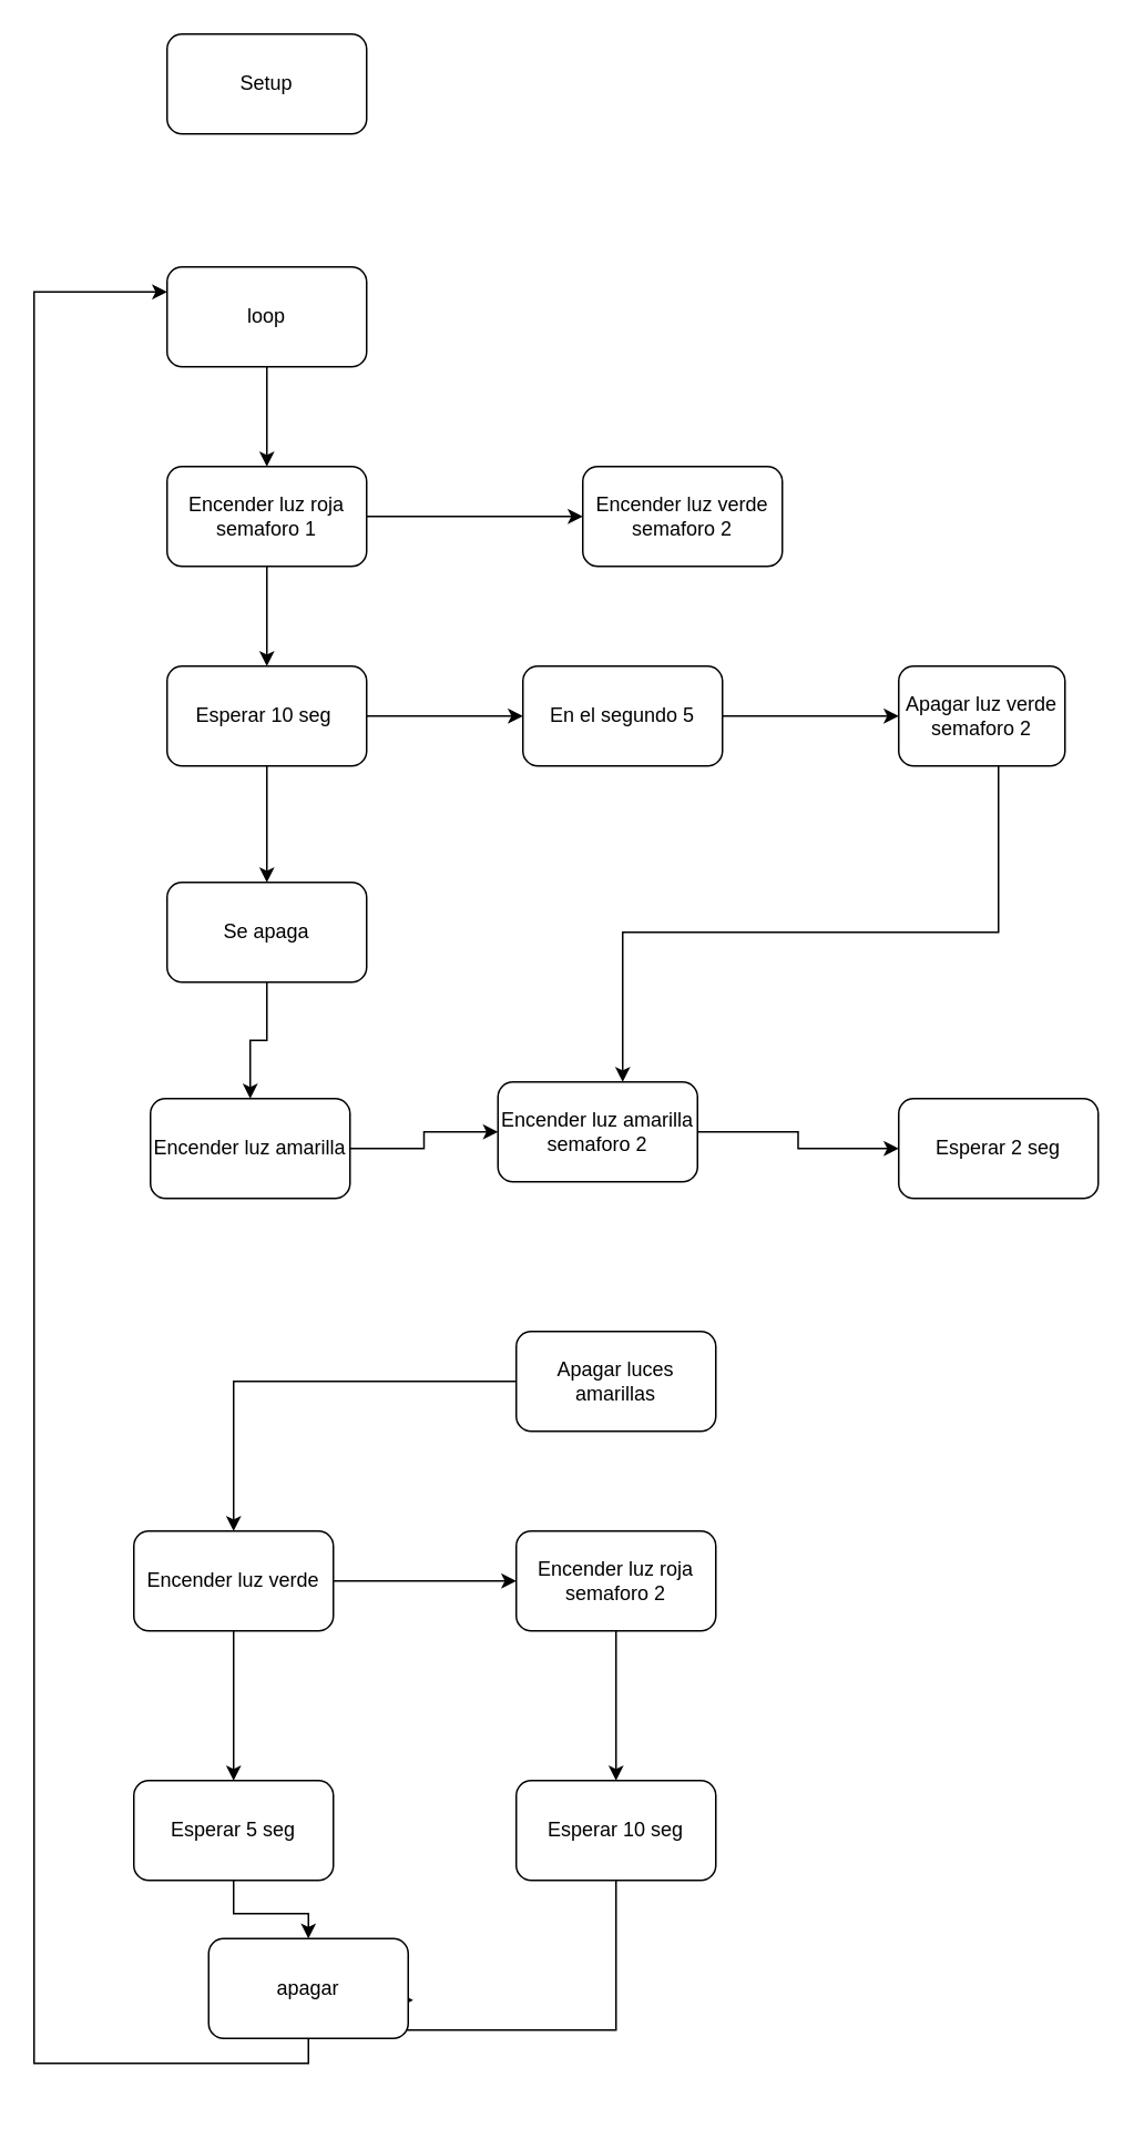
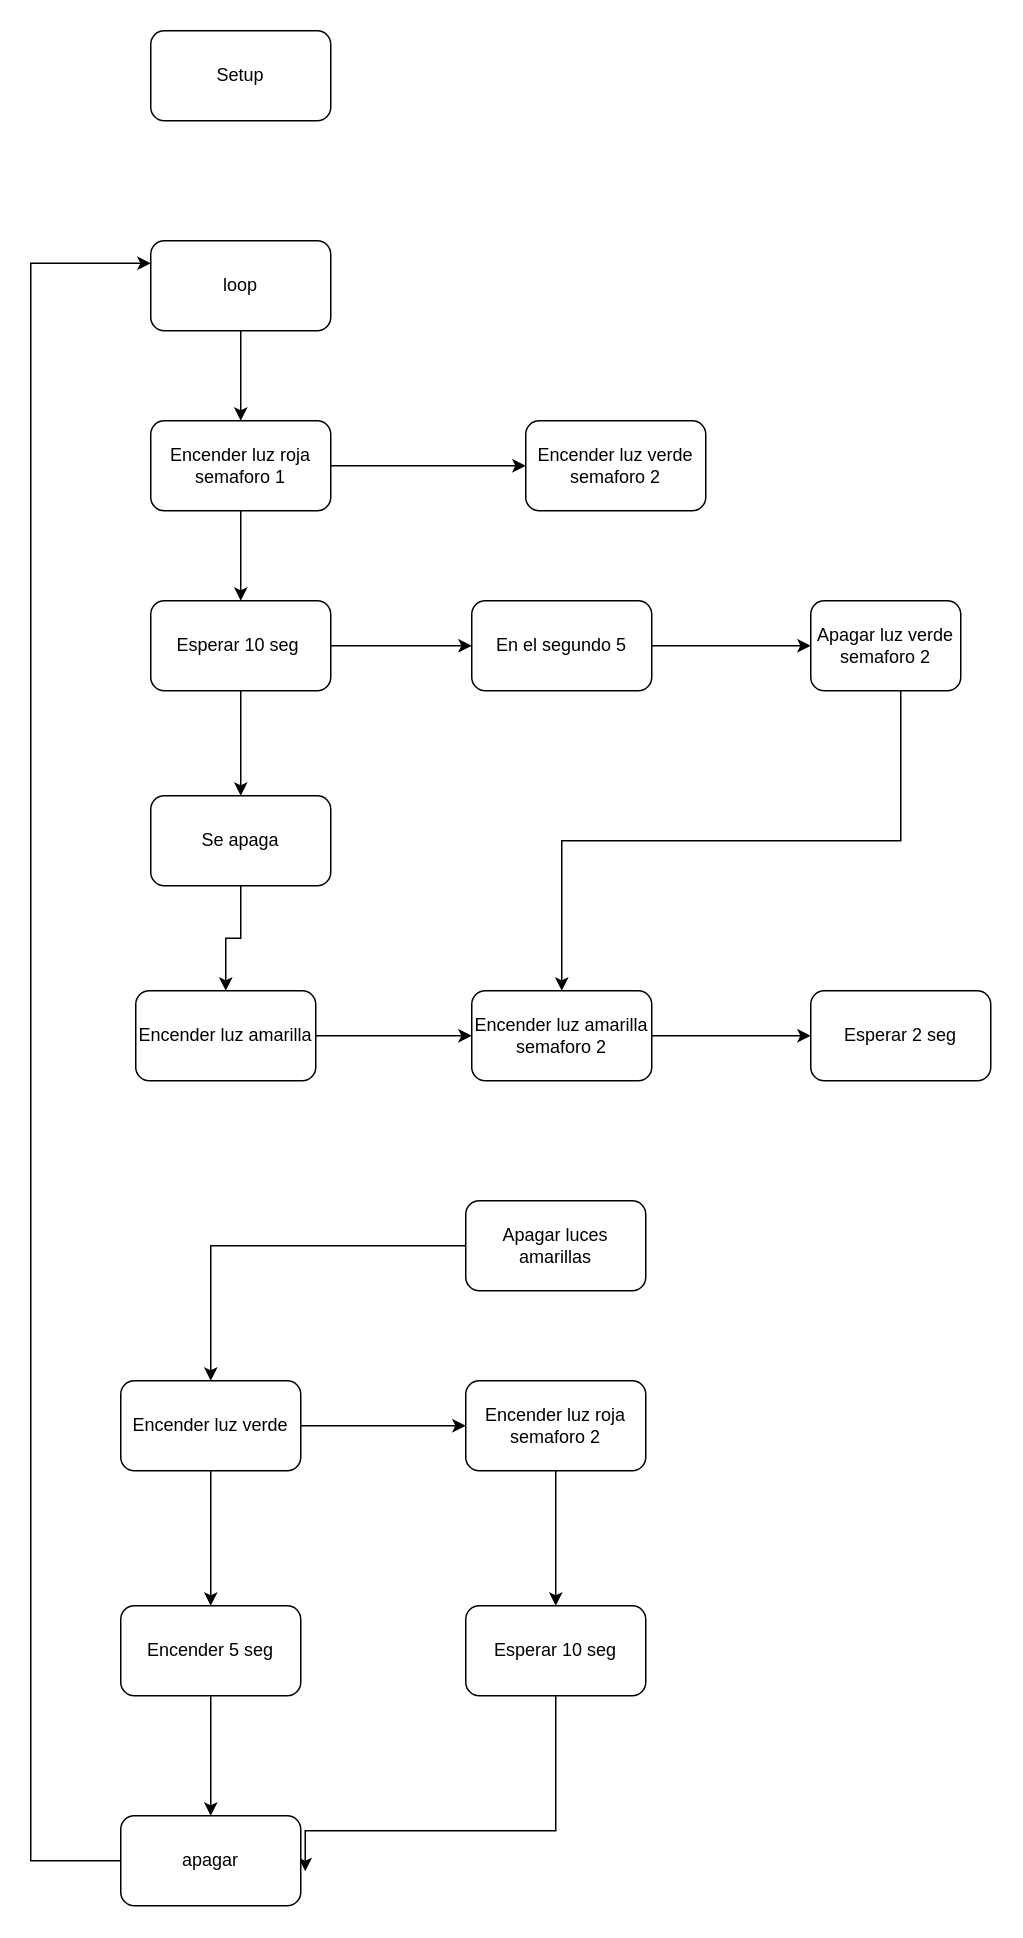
  <mxCell id="0" />
  <mxCell id="1" parent="0" />
  <mxCell id="2" value="Setup" style="rounded=1;whiteSpace=wrap;html=1;" vertex="1" parent="1"><mxGeometry x="100" y="20" width="120" height="60" as="geometry" /></mxCell>
  <mxCell id="3" style="edgeStyle=orthogonalEdgeStyle;rounded=0;orthogonalLoop=1;jettySize=auto;html=1;entryX=0.5;entryY=0;entryDx=0;entryDy=0;" edge="1" parent="1" source="4" target="7"><mxGeometry relative="1" as="geometry" /></mxCell>
  <mxCell id="4" value="loop" style="rounded=1;whiteSpace=wrap;html=1;" vertex="1" parent="1"><mxGeometry x="100" y="160" width="120" height="60" as="geometry" /></mxCell>
  <mxCell id="5" style="edgeStyle=orthogonalEdgeStyle;rounded=0;orthogonalLoop=1;jettySize=auto;html=1;entryX=0;entryY=0.5;entryDx=0;entryDy=0;" edge="1" parent="1" source="7" target="8"><mxGeometry relative="1" as="geometry" /></mxCell>
  <mxCell id="6" style="edgeStyle=orthogonalEdgeStyle;rounded=0;orthogonalLoop=1;jettySize=auto;html=1;entryX=0.5;entryY=0;entryDx=0;entryDy=0;" edge="1" parent="1" source="7" target="11"><mxGeometry relative="1" as="geometry" /></mxCell>
  <mxCell id="7" value="Encender luz roja semaforo 1" style="rounded=1;whiteSpace=wrap;html=1;" vertex="1" parent="1"><mxGeometry x="100" y="280" width="120" height="60" as="geometry" /></mxCell>
  <mxCell id="8" value="Encender luz verde semaforo 2" style="rounded=1;whiteSpace=wrap;html=1;" vertex="1" parent="1"><mxGeometry x="350" y="280" width="120" height="60" as="geometry" /></mxCell>
  <mxCell id="9" style="edgeStyle=orthogonalEdgeStyle;rounded=0;orthogonalLoop=1;jettySize=auto;html=1;entryX=0.5;entryY=0;entryDx=0;entryDy=0;" edge="1" parent="1" source="11" target="13"><mxGeometry relative="1" as="geometry" /></mxCell>
  <mxCell id="10" style="edgeStyle=orthogonalEdgeStyle;rounded=0;orthogonalLoop=1;jettySize=auto;html=1;entryX=0;entryY=0.5;entryDx=0;entryDy=0;" edge="1" parent="1" source="11" target="15"><mxGeometry relative="1" as="geometry" /></mxCell>
  <mxCell id="11" value="Esperar 10 seg&amp;nbsp;" style="rounded=1;whiteSpace=wrap;html=1;" vertex="1" parent="1"><mxGeometry x="100" y="400" width="120" height="60" as="geometry" /></mxCell>
  <mxCell id="12" style="edgeStyle=orthogonalEdgeStyle;rounded=0;orthogonalLoop=1;jettySize=auto;html=1;entryX=0.5;entryY=0;entryDx=0;entryDy=0;" edge="1" parent="1" source="13" target="19"><mxGeometry relative="1" as="geometry" /></mxCell>
  <mxCell id="13" value="Se apaga" style="rounded=1;whiteSpace=wrap;html=1;" vertex="1" parent="1"><mxGeometry x="100" y="530" width="120" height="60" as="geometry" /></mxCell>
  <mxCell id="14" style="edgeStyle=orthogonalEdgeStyle;rounded=0;orthogonalLoop=1;jettySize=auto;html=1;entryX=0;entryY=0.5;entryDx=0;entryDy=0;" edge="1" parent="1" source="15" target="17"><mxGeometry relative="1" as="geometry" /></mxCell>
  <mxCell id="15" value="En el segundo 5" style="rounded=1;whiteSpace=wrap;html=1;" vertex="1" parent="1"><mxGeometry x="314" y="400" width="120" height="60" as="geometry" /></mxCell>
  <mxCell id="16" style="edgeStyle=orthogonalEdgeStyle;rounded=0;orthogonalLoop=1;jettySize=auto;html=1;" edge="1" parent="1" source="17" target="21"><mxGeometry relative="1" as="geometry"><Array as="points"><mxPoint x="600" y="560" /><mxPoint x="374" y="560" /></Array></mxGeometry></mxCell>
  <mxCell id="17" value="Apagar luz verde semaforo 2" style="rounded=1;whiteSpace=wrap;html=1;" vertex="1" parent="1"><mxGeometry x="540" y="400" width="100" height="60" as="geometry" /></mxCell>
  <mxCell id="18" style="edgeStyle=orthogonalEdgeStyle;rounded=0;orthogonalLoop=1;jettySize=auto;html=1;entryX=0;entryY=0.5;entryDx=0;entryDy=0;" edge="1" parent="1" source="19" target="21"><mxGeometry relative="1" as="geometry" /></mxCell>
  <mxCell id="19" value="Encender luz amarilla" style="rounded=1;whiteSpace=wrap;html=1;" vertex="1" parent="1"><mxGeometry x="90" y="660" width="120" height="60" as="geometry" /></mxCell>
  <mxCell id="20" style="edgeStyle=orthogonalEdgeStyle;rounded=0;orthogonalLoop=1;jettySize=auto;html=1;entryX=0;entryY=0.5;entryDx=0;entryDy=0;" edge="1" parent="1" source="21" target="22"><mxGeometry relative="1" as="geometry" /></mxCell>
- <mxCell id="21" value="Encender luz amarilla semaforo 2" style="rounded=1;whiteSpace=wrap;html=1;" vertex="1" parent="1"><mxGeometry x="299" y="650" width="120" height="60" as="geometry" /></mxCell>
+ <mxCell id="21" value="Encender luz amarilla semaforo 2" style="rounded=1;whiteSpace=wrap;html=1;" vertex="1" parent="1"><mxGeometry x="314" y="660" width="120" height="60" as="geometry" /></mxCell>
  <mxCell id="22" value="Esperar 2 seg" style="rounded=1;whiteSpace=wrap;html=1;" vertex="1" parent="1"><mxGeometry x="540" y="660" width="120" height="60" as="geometry" /></mxCell>
  <mxCell id="23" style="edgeStyle=orthogonalEdgeStyle;rounded=0;orthogonalLoop=1;jettySize=auto;html=1;entryX=0.5;entryY=0;entryDx=0;entryDy=0;" edge="1" parent="1" source="24" target="27"><mxGeometry relative="1" as="geometry" /></mxCell>
  <mxCell id="24" value="Apagar luces amarillas" style="rounded=1;whiteSpace=wrap;html=1;" vertex="1" parent="1"><mxGeometry x="310" y="800" width="120" height="60" as="geometry" /></mxCell>
  <mxCell id="25" style="edgeStyle=orthogonalEdgeStyle;rounded=0;orthogonalLoop=1;jettySize=auto;html=1;entryX=0;entryY=0.5;entryDx=0;entryDy=0;" edge="1" parent="1" source="27" target="29"><mxGeometry relative="1" as="geometry" /></mxCell>
  <mxCell id="26" style="edgeStyle=orthogonalEdgeStyle;rounded=0;orthogonalLoop=1;jettySize=auto;html=1;entryX=0.5;entryY=0;entryDx=0;entryDy=0;" edge="1" parent="1" source="27" target="31"><mxGeometry relative="1" as="geometry" /></mxCell>
  <mxCell id="27" value="Encender luz verde" style="rounded=1;whiteSpace=wrap;html=1;" vertex="1" parent="1"><mxGeometry x="80" y="920" width="120" height="60" as="geometry" /></mxCell>
  <mxCell id="28" style="edgeStyle=orthogonalEdgeStyle;rounded=0;orthogonalLoop=1;jettySize=auto;html=1;" edge="1" parent="1" source="29" target="33"><mxGeometry relative="1" as="geometry" /></mxCell>
  <mxCell id="29" value="Encender luz roja semaforo 2" style="rounded=1;whiteSpace=wrap;html=1;" vertex="1" parent="1"><mxGeometry x="310" y="920" width="120" height="60" as="geometry" /></mxCell>
  <mxCell id="30" style="edgeStyle=orthogonalEdgeStyle;rounded=0;orthogonalLoop=1;jettySize=auto;html=1;" edge="1" parent="1" source="31" target="35"><mxGeometry relative="1" as="geometry" /></mxCell>
- <mxCell id="31" value="Esperar 5 seg" style="rounded=1;whiteSpace=wrap;html=1;" vertex="1" parent="1"><mxGeometry x="80" y="1070" width="120" height="60" as="geometry" /></mxCell>
+ <mxCell id="31" value="Encender 5 seg" style="rounded=1;whiteSpace=wrap;html=1;" vertex="1" parent="1"><mxGeometry x="80" y="1070" width="120" height="60" as="geometry" /></mxCell>
  <mxCell id="32" style="edgeStyle=orthogonalEdgeStyle;rounded=0;orthogonalLoop=1;jettySize=auto;html=1;entryX=1.025;entryY=0.617;entryDx=0;entryDy=0;entryPerimeter=0;" edge="1" parent="1" source="33" target="35"><mxGeometry relative="1" as="geometry"><Array as="points"><mxPoint x="370" y="1220" /><mxPoint x="203" y="1220" /></Array></mxGeometry></mxCell>
  <mxCell id="33" value="Esperar 10 seg" style="rounded=1;whiteSpace=wrap;html=1;" vertex="1" parent="1"><mxGeometry x="310" y="1070" width="120" height="60" as="geometry" /></mxCell>
  <mxCell id="34" style="edgeStyle=orthogonalEdgeStyle;rounded=0;orthogonalLoop=1;jettySize=auto;html=1;entryX=0;entryY=0.25;entryDx=0;entryDy=0;" edge="1" parent="1" source="35" target="4"><mxGeometry relative="1" as="geometry"><Array as="points"><mxPoint x="20" y="1240" /><mxPoint x="20" y="175" /></Array></mxGeometry></mxCell>
- <mxCell id="35" value="apagar" style="rounded=1;whiteSpace=wrap;html=1;" vertex="1" parent="1"><mxGeometry x="125" y="1165" width="120" height="60" as="geometry" /></mxCell>
+ <mxCell id="35" value="apagar" style="rounded=1;whiteSpace=wrap;html=1;" vertex="1" parent="1"><mxGeometry x="80" y="1210" width="120" height="60" as="geometry" /></mxCell>
